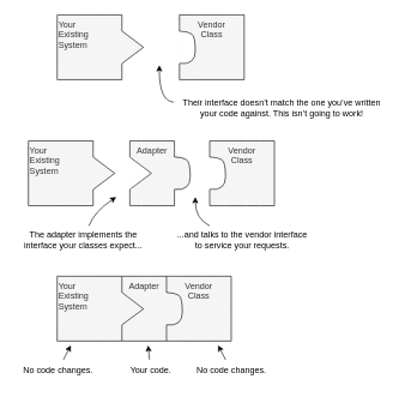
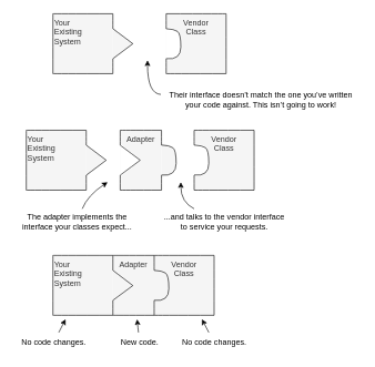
  <mxCell id="0" />
  <mxCell id="1" parent="0" />
  <mxCell id="2" value="Your&lt;br&gt;Existing&lt;br&gt;System" style="whiteSpace=wrap;html=1;aspect=fixed;fillColor=#f5f5f5;strokeColor=none;fontColor=#333333;verticalAlign=top;align=left;" vertex="1" parent="1"><mxGeometry x="79" y="20" width="90" height="90" as="geometry" /></mxCell>
  <mxCell id="3" value="Vendor&lt;br&gt;Class" style="whiteSpace=wrap;html=1;aspect=fixed;fillColor=#f5f5f5;fontColor=#333333;strokeColor=none;verticalAlign=top;" vertex="1" parent="1"><mxGeometry x="249" y="20" width="90" height="90" as="geometry" /></mxCell>
  <mxCell id="4" value="" style="shape=or;whiteSpace=wrap;html=1;strokeColor=none;" vertex="1" parent="1"><mxGeometry x="249" y="40" width="22" height="50" as="geometry" /></mxCell>
  <mxCell id="5" value="Your&lt;br&gt;Existing&lt;br&gt;System" style="whiteSpace=wrap;html=1;aspect=fixed;fillColor=#f5f5f5;strokeColor=none;fontColor=#333333;verticalAlign=top;align=left;" vertex="1" parent="1"><mxGeometry x="39" y="195" width="90" height="90" as="geometry" /></mxCell>
  <mxCell id="6" value="" style="triangle;whiteSpace=wrap;html=1;fillColor=#f5f5f5;strokeColor=none;fontColor=#333333;" vertex="1" parent="1"><mxGeometry x="129" y="215" width="30" height="50" as="geometry" /></mxCell>
  <mxCell id="7" value="Vendor&lt;br&gt;Class" style="whiteSpace=wrap;html=1;aspect=fixed;fillColor=#f5f5f5;fontColor=#333333;strokeColor=none;verticalAlign=top;" vertex="1" parent="1"><mxGeometry x="291" y="195" width="90" height="90" as="geometry" /></mxCell>
  <mxCell id="8" value="" style="shape=or;whiteSpace=wrap;html=1;strokeColor=none;" vertex="1" parent="1"><mxGeometry x="291" y="215" width="22" height="50" as="geometry" /></mxCell>
  <mxCell id="9" value="Adapter" style="rounded=0;whiteSpace=wrap;html=1;fillColor=#f5f5f5;fontColor=#333333;strokeColor=none;verticalAlign=top;" vertex="1" parent="1"><mxGeometry x="180" y="195" width="62" height="90" as="geometry" /></mxCell>
  <mxCell id="10" value="" style="triangle;whiteSpace=wrap;html=1;strokeColor=none;" vertex="1" parent="1"><mxGeometry x="180" y="215" width="30" height="50" as="geometry" /></mxCell>
  <mxCell id="11" value="" style="shape=or;whiteSpace=wrap;html=1;strokeColor=none;fillColor=#f5f5f5;fontColor=#333333;" vertex="1" parent="1"><mxGeometry x="242" y="215" width="22" height="50" as="geometry" /></mxCell>
  <mxCell id="12" value="&lt;div&gt;Their interface doesn’t match the one you’ve written&lt;/div&gt;&lt;div&gt;your code against. This isn’t going to work!&lt;/div&gt;" style="text;html=1;align=center;verticalAlign=middle;resizable=0;points=[];autosize=1;strokeColor=none;fillColor=none;" vertex="1" parent="1"><mxGeometry x="241" y="130" width="300" height="40" as="geometry" /></mxCell>
  <mxCell id="13" value="" style="endArrow=classic;html=1;curved=1;" edge="1" parent="1" source="12"><mxGeometry width="50" height="50" relative="1" as="geometry"><mxPoint x="121" y="170" as="sourcePoint" /><mxPoint x="221" y="90" as="targetPoint" /><Array as="points"><mxPoint x="221" y="140" /></Array></mxGeometry></mxCell>
  <mxCell id="14" value="Your&lt;br&gt;Existing&lt;br&gt;System" style="whiteSpace=wrap;html=1;aspect=fixed;fillColor=#f5f5f5;strokeColor=none;fontColor=#333333;verticalAlign=top;align=left;" vertex="1" parent="1"><mxGeometry x="79" y="383" width="90" height="90" as="geometry" /></mxCell>
  <mxCell id="15" value="Vendor&lt;br&gt;Class" style="whiteSpace=wrap;html=1;aspect=fixed;fillColor=#f5f5f5;fontColor=#333333;strokeColor=none;verticalAlign=top;" vertex="1" parent="1"><mxGeometry x="231" y="383" width="90" height="90" as="geometry" /></mxCell>
  <mxCell id="16" value="Adapter" style="rounded=0;whiteSpace=wrap;html=1;fillColor=#f5f5f5;fontColor=#333333;strokeColor=none;verticalAlign=top;" vertex="1" parent="1"><mxGeometry x="169" y="383" width="62" height="90" as="geometry" /></mxCell>
  <mxCell id="17" value="" style="shape=or;whiteSpace=wrap;html=1;strokeColor=none;fillColor=#f5f5f5;fontColor=#333333;" vertex="1" parent="1"><mxGeometry x="230" y="403" width="22" height="50" as="geometry" /></mxCell>
  <mxCell id="18" value="" style="endArrow=none;html=1;curved=1;entryX=1;entryY=0.5;entryDx=0;entryDy=0;exitX=1;exitY=0.75;exitDx=0;exitDy=0;" edge="1" parent="1" source="5" target="6"><mxGeometry x="1" y="281" width="50" height="50" relative="1" as="geometry"><mxPoint x="131" y="303" as="sourcePoint" /><mxPoint x="129" y="215" as="targetPoint" /><mxPoint x="261" y="-280" as="offset" /></mxGeometry></mxCell>
  <mxCell id="19" value="" style="endArrow=none;html=1;curved=1;exitX=1;exitY=0.25;exitDx=0;exitDy=0;entryX=1;entryY=0.5;entryDx=0;entryDy=0;" edge="1" parent="1" source="5" target="6"><mxGeometry width="50" height="50" relative="1" as="geometry"><mxPoint x="121" y="363" as="sourcePoint" /><mxPoint x="171" y="313" as="targetPoint" /></mxGeometry></mxCell>
  <mxCell id="20" value="" style="triangle;whiteSpace=wrap;html=1;fillColor=#f5f5f5;strokeColor=none;fontColor=#333333;" vertex="1" parent="1"><mxGeometry x="168.99" y="403.35" width="30" height="50" as="geometry" /></mxCell>
  <mxCell id="21" value="" style="endArrow=none;html=1;curved=1;entryX=1;entryY=0.5;entryDx=0;entryDy=0;exitX=1;exitY=0.75;exitDx=0;exitDy=0;" edge="1" parent="1" target="20" source="14"><mxGeometry x="1" y="281" width="50" height="50" relative="1" as="geometry"><mxPoint x="168.99" y="453.35" as="sourcePoint" /><mxPoint x="168.99" y="403.35" as="targetPoint" /><mxPoint x="261" y="-280" as="offset" /></mxGeometry></mxCell>
  <mxCell id="22" value="" style="endArrow=none;html=1;curved=1;exitX=1;exitY=0.25;exitDx=0;exitDy=0;entryX=1;entryY=0.5;entryDx=0;entryDy=0;" edge="1" parent="1" source="14" target="20"><mxGeometry width="50" height="50" relative="1" as="geometry"><mxPoint x="160.99" y="551.35" as="sourcePoint" /><mxPoint x="210.99" y="501.35" as="targetPoint" /></mxGeometry></mxCell>
  <mxCell id="23" value="" style="endArrow=none;html=1;curved=1;exitX=1;exitY=0;exitDx=0;exitDy=0;entryX=1;entryY=0.25;entryDx=0;entryDy=0;" edge="1" parent="1" source="14" target="14"><mxGeometry width="50" height="50" relative="1" as="geometry"><mxPoint x="71" y="533" as="sourcePoint" /><mxPoint x="121" y="483" as="targetPoint" /></mxGeometry></mxCell>
  <mxCell id="24" value="" style="endArrow=none;html=1;curved=1;exitX=1;exitY=0.75;exitDx=0;exitDy=0;entryX=1;entryY=1;entryDx=0;entryDy=0;" edge="1" parent="1" source="14" target="14"><mxGeometry width="50" height="50" relative="1" as="geometry"><mxPoint x="131" y="553" as="sourcePoint" /><mxPoint x="181" y="503" as="targetPoint" /></mxGeometry></mxCell>
  <mxCell id="25" value="" style="endArrow=none;html=1;curved=1;exitX=1;exitY=0.75;exitDx=0;exitDy=0;entryX=1;entryY=1;entryDx=0;entryDy=0;" edge="1" parent="1" source="16" target="16"><mxGeometry width="50" height="50" relative="1" as="geometry"><mxPoint x="221" y="573" as="sourcePoint" /><mxPoint x="271" y="523" as="targetPoint" /></mxGeometry></mxCell>
  <mxCell id="26" value="" style="endArrow=none;html=1;curved=1;entryX=0;entryY=0;entryDx=0;entryDy=0;exitX=1;exitY=0.25;exitDx=0;exitDy=0;" edge="1" parent="1" source="16" target="15"><mxGeometry width="50" height="50" relative="1" as="geometry"><mxPoint x="211" y="343" as="sourcePoint" /><mxPoint x="261" y="503" as="targetPoint" /></mxGeometry></mxCell>
  <mxCell id="27" value="" style="endArrow=none;html=1;curved=1;exitX=1;exitY=0.25;exitDx=0;exitDy=0;entryX=1;entryY=0;entryDx=0;entryDy=0;" edge="1" parent="1" source="5" target="5"><mxGeometry width="50" height="50" relative="1" as="geometry"><mxPoint x="81" y="393" as="sourcePoint" /><mxPoint x="131" y="343" as="targetPoint" /></mxGeometry></mxCell>
  <mxCell id="28" value="" style="endArrow=none;html=1;curved=1;exitX=1;exitY=0.75;exitDx=0;exitDy=0;entryX=1;entryY=1;entryDx=0;entryDy=0;" edge="1" parent="1" source="5" target="5"><mxGeometry width="50" height="50" relative="1" as="geometry"><mxPoint x="81" y="343" as="sourcePoint" /><mxPoint x="131" y="293" as="targetPoint" /></mxGeometry></mxCell>
  <mxCell id="29" value="" style="triangle;whiteSpace=wrap;html=1;fillColor=#f5f5f5;strokeColor=none;fontColor=#333333;" vertex="1" parent="1"><mxGeometry x="169" y="40" width="30" height="50" as="geometry" /></mxCell>
  <mxCell id="30" value="" style="endArrow=none;html=1;curved=1;entryX=1;entryY=0.5;entryDx=0;entryDy=0;exitX=1;exitY=0.75;exitDx=0;exitDy=0;" edge="1" parent="1" target="29"><mxGeometry x="1" y="281" width="50" height="50" relative="1" as="geometry"><mxPoint x="169" y="87.5" as="sourcePoint" /><mxPoint x="169" y="40" as="targetPoint" /><mxPoint x="261" y="-280" as="offset" /></mxGeometry></mxCell>
  <mxCell id="31" value="" style="endArrow=none;html=1;curved=1;exitX=1;exitY=0.25;exitDx=0;exitDy=0;entryX=1;entryY=0.5;entryDx=0;entryDy=0;" edge="1" parent="1" target="29"><mxGeometry width="50" height="50" relative="1" as="geometry"><mxPoint x="169" y="42.5" as="sourcePoint" /><mxPoint x="211" y="138" as="targetPoint" /></mxGeometry></mxCell>
  <mxCell id="32" value="" style="endArrow=none;html=1;curved=1;exitX=1;exitY=0.25;exitDx=0;exitDy=0;entryX=1;entryY=0;entryDx=0;entryDy=0;" edge="1" parent="1"><mxGeometry width="50" height="50" relative="1" as="geometry"><mxPoint x="169" y="42.5" as="sourcePoint" /><mxPoint x="169" y="20" as="targetPoint" /></mxGeometry></mxCell>
  <mxCell id="33" value="" style="endArrow=none;html=1;curved=1;exitX=1;exitY=0.75;exitDx=0;exitDy=0;entryX=1;entryY=1;entryDx=0;entryDy=0;" edge="1" parent="1"><mxGeometry width="50" height="50" relative="1" as="geometry"><mxPoint x="169" y="87.5" as="sourcePoint" /><mxPoint x="169" y="110" as="targetPoint" /></mxGeometry></mxCell>
  <mxCell id="34" value="" style="endArrow=none;html=1;curved=1;entryX=1;entryY=0.5;entryDx=0;entryDy=0;exitX=1;exitY=0.75;exitDx=0;exitDy=0;" edge="1" parent="1"><mxGeometry x="1" y="281" width="50" height="50" relative="1" as="geometry"><mxPoint x="180" y="262.5" as="sourcePoint" /><mxPoint x="210" y="240" as="targetPoint" /><mxPoint x="261" y="-280" as="offset" /></mxGeometry></mxCell>
  <mxCell id="35" value="" style="endArrow=none;html=1;curved=1;exitX=1;exitY=0.25;exitDx=0;exitDy=0;entryX=1;entryY=0.5;entryDx=0;entryDy=0;" edge="1" parent="1"><mxGeometry width="50" height="50" relative="1" as="geometry"><mxPoint x="180" y="217.5" as="sourcePoint" /><mxPoint x="210" y="240" as="targetPoint" /></mxGeometry></mxCell>
  <mxCell id="36" value="" style="endArrow=none;html=1;curved=1;exitX=1;exitY=0.25;exitDx=0;exitDy=0;entryX=1;entryY=0;entryDx=0;entryDy=0;" edge="1" parent="1"><mxGeometry width="50" height="50" relative="1" as="geometry"><mxPoint x="180" y="217.5" as="sourcePoint" /><mxPoint x="180" y="195" as="targetPoint" /></mxGeometry></mxCell>
  <mxCell id="37" value="" style="endArrow=none;html=1;curved=1;exitX=1;exitY=0.75;exitDx=0;exitDy=0;entryX=1;entryY=1;entryDx=0;entryDy=0;" edge="1" parent="1"><mxGeometry width="50" height="50" relative="1" as="geometry"><mxPoint x="180" y="262.5" as="sourcePoint" /><mxPoint x="180" y="285" as="targetPoint" /></mxGeometry></mxCell>
  <mxCell id="38" value="" style="endArrow=none;html=1;curved=1;exitX=1;exitY=0.75;exitDx=0;exitDy=0;entryX=1;entryY=1;entryDx=0;entryDy=0;" edge="1" parent="1"><mxGeometry width="50" height="50" relative="1" as="geometry"><mxPoint x="291" y="262.5" as="sourcePoint" /><mxPoint x="291" y="285" as="targetPoint" /></mxGeometry></mxCell>
  <mxCell id="39" value="" style="endArrow=none;html=1;curved=1;entryX=0;entryY=0;entryDx=0;entryDy=0;exitX=1;exitY=0.25;exitDx=0;exitDy=0;" edge="1" parent="1"><mxGeometry width="50" height="50" relative="1" as="geometry"><mxPoint x="291" y="217.5" as="sourcePoint" /><mxPoint x="291" y="195" as="targetPoint" /></mxGeometry></mxCell>
  <mxCell id="40" value="" style="endArrow=none;html=1;curved=1;exitX=1;exitY=0.75;exitDx=0;exitDy=0;entryX=1;entryY=1;entryDx=0;entryDy=0;" edge="1" parent="1"><mxGeometry width="50" height="50" relative="1" as="geometry"><mxPoint x="242" y="262.5" as="sourcePoint" /><mxPoint x="242" y="285" as="targetPoint" /></mxGeometry></mxCell>
  <mxCell id="41" value="" style="endArrow=none;html=1;curved=1;entryX=0;entryY=0;entryDx=0;entryDy=0;exitX=1;exitY=0.25;exitDx=0;exitDy=0;" edge="1" parent="1"><mxGeometry width="50" height="50" relative="1" as="geometry"><mxPoint x="242" y="217.5" as="sourcePoint" /><mxPoint x="242" y="195" as="targetPoint" /></mxGeometry></mxCell>
  <mxCell id="42" value="" style="endArrow=none;html=1;curved=1;entryX=1;entryY=0.75;entryDx=0;entryDy=0;exitX=0;exitY=0.25;exitDx=0;exitDy=0;" edge="1" parent="1"><mxGeometry width="50" height="50" relative="1" as="geometry"><mxPoint x="249" y="42.5" as="sourcePoint" /><mxPoint x="249" y="87.5" as="targetPoint" /><Array as="points"><mxPoint x="261" y="43" /><mxPoint x="271" y="50" /><mxPoint x="271" y="90" /></Array></mxGeometry></mxCell>
  <mxCell id="43" value="" style="endArrow=none;html=1;curved=1;exitX=1;exitY=0.75;exitDx=0;exitDy=0;entryX=1;entryY=1;entryDx=0;entryDy=0;" edge="1" parent="1"><mxGeometry width="50" height="50" relative="1" as="geometry"><mxPoint x="249" y="87.5" as="sourcePoint" /><mxPoint x="249" y="110" as="targetPoint" /></mxGeometry></mxCell>
  <mxCell id="44" value="" style="endArrow=none;html=1;curved=1;entryX=0;entryY=0;entryDx=0;entryDy=0;exitX=1;exitY=0.25;exitDx=0;exitDy=0;" edge="1" parent="1"><mxGeometry width="50" height="50" relative="1" as="geometry"><mxPoint x="249" y="42.5" as="sourcePoint" /><mxPoint x="249" y="20" as="targetPoint" /></mxGeometry></mxCell>
  <mxCell id="45" value="" style="endArrow=none;html=1;curved=1;entryX=1;entryY=0.75;entryDx=0;entryDy=0;exitX=0;exitY=0.25;exitDx=0;exitDy=0;" edge="1" parent="1"><mxGeometry width="50" height="50" relative="1" as="geometry"><mxPoint x="231" y="405.5" as="sourcePoint" /><mxPoint x="231" y="450.5" as="targetPoint" /><Array as="points"><mxPoint x="243" y="406" /><mxPoint x="253" y="413" /><mxPoint x="253" y="453" /></Array></mxGeometry></mxCell>
  <mxCell id="46" value="" style="endArrow=none;html=1;curved=1;entryX=1;entryY=0.75;entryDx=0;entryDy=0;exitX=0;exitY=0.25;exitDx=0;exitDy=0;" edge="1" parent="1"><mxGeometry width="50" height="50" relative="1" as="geometry"><mxPoint x="291" y="217.25" as="sourcePoint" /><mxPoint x="291" y="262.25" as="targetPoint" /><Array as="points"><mxPoint x="303" y="217.75" /><mxPoint x="313" y="224.75" /><mxPoint x="313" y="264.75" /></Array></mxGeometry></mxCell>
  <mxCell id="47" value="" style="endArrow=none;html=1;curved=1;entryX=1;entryY=0.75;entryDx=0;entryDy=0;exitX=0;exitY=0.25;exitDx=0;exitDy=0;" edge="1" parent="1"><mxGeometry width="50" height="50" relative="1" as="geometry"><mxPoint x="242" y="217.25" as="sourcePoint" /><mxPoint x="242" y="262.25" as="targetPoint" /><Array as="points"><mxPoint x="254" y="217.75" /><mxPoint x="264" y="224.75" /><mxPoint x="264" y="264.75" /></Array></mxGeometry></mxCell>
  <mxCell id="48" value="" style="endArrow=none;html=1;curved=1;exitX=0;exitY=0;exitDx=0;exitDy=0;entryX=1;entryY=0;entryDx=0;entryDy=0;" edge="1" parent="1" source="5" target="5"><mxGeometry width="50" height="50" relative="1" as="geometry"><mxPoint x="51" y="193" as="sourcePoint" /><mxPoint x="101" y="143" as="targetPoint" /></mxGeometry></mxCell>
  <mxCell id="49" value="" style="endArrow=none;html=1;curved=1;exitX=0;exitY=1;exitDx=0;exitDy=0;entryX=1;entryY=1;entryDx=0;entryDy=0;" edge="1" parent="1" source="5" target="5"><mxGeometry width="50" height="50" relative="1" as="geometry"><mxPoint x="49" y="205" as="sourcePoint" /><mxPoint x="139" y="205" as="targetPoint" /></mxGeometry></mxCell>
  <mxCell id="50" value="" style="endArrow=none;html=1;curved=1;exitX=0;exitY=1;exitDx=0;exitDy=0;entryX=1;entryY=1;entryDx=0;entryDy=0;" edge="1" parent="1" source="2" target="2"><mxGeometry width="50" height="50" relative="1" as="geometry"><mxPoint x="39" y="222" as="sourcePoint" /><mxPoint x="129" y="222" as="targetPoint" /></mxGeometry></mxCell>
  <mxCell id="51" value="" style="endArrow=none;html=1;curved=1;exitX=0;exitY=0;exitDx=0;exitDy=0;entryX=1;entryY=0;entryDx=0;entryDy=0;" edge="1" parent="1" source="2" target="2"><mxGeometry width="50" height="50" relative="1" as="geometry"><mxPoint x="39" y="222" as="sourcePoint" /><mxPoint x="129" y="222" as="targetPoint" /></mxGeometry></mxCell>
  <mxCell id="52" value="" style="endArrow=none;html=1;curved=1;exitX=0;exitY=0;exitDx=0;exitDy=0;entryX=0;entryY=0;entryDx=0;entryDy=0;" edge="1" parent="1" source="14" target="16"><mxGeometry width="50" height="50" relative="1" as="geometry"><mxPoint x="39" y="195" as="sourcePoint" /><mxPoint x="129" y="195" as="targetPoint" /></mxGeometry></mxCell>
  <mxCell id="53" value="" style="endArrow=none;html=1;curved=1;exitX=0;exitY=1;exitDx=0;exitDy=0;entryX=0;entryY=1;entryDx=0;entryDy=0;" edge="1" parent="1" source="14" target="16"><mxGeometry width="50" height="50" relative="1" as="geometry"><mxPoint x="39" y="195" as="sourcePoint" /><mxPoint x="129" y="195" as="targetPoint" /></mxGeometry></mxCell>
  <mxCell id="54" value="" style="endArrow=none;html=1;curved=1;exitX=1;exitY=0;exitDx=0;exitDy=0;entryX=0;entryY=0;entryDx=0;entryDy=0;" edge="1" parent="1" source="3" target="3"><mxGeometry width="50" height="50" relative="1" as="geometry"><mxPoint x="39" y="222" as="sourcePoint" /><mxPoint x="241" y="-10" as="targetPoint" /></mxGeometry></mxCell>
  <mxCell id="55" value="" style="endArrow=none;html=1;curved=1;entryX=1;entryY=1;entryDx=0;entryDy=0;exitX=0;exitY=1;exitDx=0;exitDy=0;" edge="1" parent="1" source="3" target="3"><mxGeometry width="50" height="50" relative="1" as="geometry"><mxPoint x="191" y="150" as="sourcePoint" /><mxPoint x="129" y="222" as="targetPoint" /></mxGeometry></mxCell>
  <mxCell id="56" value="" style="endArrow=none;html=1;curved=1;entryX=1;entryY=0;entryDx=0;entryDy=0;exitX=0;exitY=0;exitDx=0;exitDy=0;" edge="1" parent="1" source="7" target="7"><mxGeometry width="50" height="50" relative="1" as="geometry"><mxPoint x="281" y="163" as="sourcePoint" /><mxPoint x="129" y="195" as="targetPoint" /></mxGeometry></mxCell>
  <mxCell id="57" value="" style="endArrow=none;html=1;curved=1;entryX=1;entryY=1;entryDx=0;entryDy=0;exitX=0;exitY=1;exitDx=0;exitDy=0;" edge="1" parent="1" source="7" target="7"><mxGeometry width="50" height="50" relative="1" as="geometry"><mxPoint x="301" y="205" as="sourcePoint" /><mxPoint x="391" y="205" as="targetPoint" /></mxGeometry></mxCell>
  <mxCell id="58" value="" style="endArrow=none;html=1;curved=1;entryX=1;entryY=0;entryDx=0;entryDy=0;exitX=0;exitY=0;exitDx=0;exitDy=0;" edge="1" parent="1" source="15" target="15"><mxGeometry width="50" height="50" relative="1" as="geometry"><mxPoint x="291" y="195" as="sourcePoint" /><mxPoint x="381" y="195" as="targetPoint" /></mxGeometry></mxCell>
  <mxCell id="59" value="" style="endArrow=none;html=1;curved=1;entryX=1;entryY=1;entryDx=0;entryDy=0;exitX=1;exitY=1;exitDx=0;exitDy=0;" edge="1" parent="1" source="16" target="15"><mxGeometry width="50" height="50" relative="1" as="geometry"><mxPoint x="291" y="195" as="sourcePoint" /><mxPoint x="381" y="195" as="targetPoint" /></mxGeometry></mxCell>
  <mxCell id="60" value="" style="endArrow=none;html=1;curved=1;entryX=1;entryY=1;entryDx=0;entryDy=0;exitX=1;exitY=0;exitDx=0;exitDy=0;" edge="1" parent="1" source="3" target="3"><mxGeometry width="50" height="50" relative="1" as="geometry"><mxPoint x="291" y="222" as="sourcePoint" /><mxPoint x="381" y="222" as="targetPoint" /></mxGeometry></mxCell>
  <mxCell id="61" value="" style="endArrow=none;html=1;curved=1;exitX=1;exitY=1;exitDx=0;exitDy=0;entryX=1;entryY=0;entryDx=0;entryDy=0;" edge="1" parent="1" source="7" target="7"><mxGeometry width="50" height="50" relative="1" as="geometry"><mxPoint x="291" y="195" as="sourcePoint" /><mxPoint x="431" y="213" as="targetPoint" /></mxGeometry></mxCell>
  <mxCell id="62" value="" style="endArrow=none;html=1;curved=1;entryX=0;entryY=1;entryDx=0;entryDy=0;exitX=0;exitY=0;exitDx=0;exitDy=0;" edge="1" parent="1" source="5" target="5"><mxGeometry width="50" height="50" relative="1" as="geometry"><mxPoint x="291" y="195" as="sourcePoint" /><mxPoint x="381" y="195" as="targetPoint" /></mxGeometry></mxCell>
  <mxCell id="63" value="" style="endArrow=none;html=1;curved=1;entryX=0;entryY=1;entryDx=0;entryDy=0;exitX=0;exitY=0;exitDx=0;exitDy=0;" edge="1" parent="1" source="2" target="2"><mxGeometry width="50" height="50" relative="1" as="geometry"><mxPoint x="291" y="222" as="sourcePoint" /><mxPoint x="381" y="222" as="targetPoint" /></mxGeometry></mxCell>
  <mxCell id="64" value="" style="endArrow=none;html=1;curved=1;entryX=1;entryY=1;entryDx=0;entryDy=0;exitX=1;exitY=0;exitDx=0;exitDy=0;" edge="1" parent="1" source="15" target="15"><mxGeometry width="50" height="50" relative="1" as="geometry"><mxPoint x="291" y="195" as="sourcePoint" /><mxPoint x="381" y="195" as="targetPoint" /></mxGeometry></mxCell>
  <mxCell id="65" value="" style="endArrow=none;html=1;curved=1;entryX=0;entryY=1;entryDx=0;entryDy=0;exitX=0;exitY=0;exitDx=0;exitDy=0;" edge="1" parent="1" source="14" target="14"><mxGeometry width="50" height="50" relative="1" as="geometry"><mxPoint x="291" y="195" as="sourcePoint" /><mxPoint x="381" y="195" as="targetPoint" /></mxGeometry></mxCell>
  <mxCell id="66" value="" style="endArrow=none;html=1;curved=1;entryX=1;entryY=0;entryDx=0;entryDy=0;exitX=0;exitY=0;exitDx=0;exitDy=0;" edge="1" parent="1" source="16" target="16"><mxGeometry width="50" height="50" relative="1" as="geometry"><mxPoint x="291" y="195" as="sourcePoint" /><mxPoint x="381" y="195" as="targetPoint" /></mxGeometry></mxCell>
  <mxCell id="67" value="" style="endArrow=none;html=1;curved=1;entryX=1;entryY=1;entryDx=0;entryDy=0;exitX=0;exitY=1;exitDx=0;exitDy=0;" edge="1" parent="1" source="16" target="16"><mxGeometry width="50" height="50" relative="1" as="geometry"><mxPoint x="291" y="195" as="sourcePoint" /><mxPoint x="381" y="195" as="targetPoint" /></mxGeometry></mxCell>
  <mxCell id="68" value="" style="endArrow=none;html=1;curved=1;exitX=0;exitY=0;exitDx=0;exitDy=0;entryX=1;entryY=0;entryDx=0;entryDy=0;" edge="1" parent="1" source="9" target="9"><mxGeometry width="50" height="50" relative="1" as="geometry"><mxPoint x="211" y="393" as="sourcePoint" /><mxPoint x="261" y="343" as="targetPoint" /></mxGeometry></mxCell>
  <mxCell id="69" value="" style="endArrow=none;html=1;curved=1;exitX=0;exitY=1;exitDx=0;exitDy=0;entryX=1;entryY=1;entryDx=0;entryDy=0;" edge="1" parent="1" source="9" target="9"><mxGeometry width="50" height="50" relative="1" as="geometry"><mxPoint x="190" y="205" as="sourcePoint" /><mxPoint x="252" y="205" as="targetPoint" /></mxGeometry></mxCell>
  <mxCell id="70" value="&lt;div&gt;The adapter implements the&lt;/div&gt;&lt;div&gt;interface your classes expect...&lt;/div&gt;" style="text;html=1;align=center;verticalAlign=middle;resizable=0;points=[];autosize=1;strokeColor=none;fillColor=none;" vertex="1" parent="1"><mxGeometry x="20" y="313" width="190" height="40" as="geometry" /></mxCell>
  <mxCell id="71" value="&lt;div&gt;...and talks to the vendor interface&lt;/div&gt;&lt;div&gt;to service your requests.&lt;/div&gt;" style="text;html=1;align=center;verticalAlign=middle;resizable=0;points=[];autosize=1;strokeColor=none;fillColor=none;" vertex="1" parent="1"><mxGeometry x="236" y="313" width="200" height="40" as="geometry" /></mxCell>
  <mxCell id="72" value="No code changes." style="text;html=1;align=center;verticalAlign=middle;resizable=0;points=[];autosize=1;strokeColor=none;fillColor=none;" vertex="1" parent="1"><mxGeometry x="20" y="499" width="120" height="30" as="geometry" /></mxCell>
  <mxCell id="73" value="No code changes." style="text;html=1;align=center;verticalAlign=middle;resizable=0;points=[];autosize=1;strokeColor=none;fillColor=none;" vertex="1" parent="1"><mxGeometry x="261" y="499" width="120" height="30" as="geometry" /></mxCell>
- <mxCell id="74" value="Your code." style="text;html=1;align=center;verticalAlign=middle;resizable=0;points=[];autosize=1;strokeColor=none;fillColor=none;" vertex="1" parent="1"><mxGeometry x="168.99" y="499" width="80" height="30" as="geometry" /></mxCell>
+ <mxCell id="74" value="New code." style="text;html=1;align=center;verticalAlign=middle;resizable=0;points=[];autosize=1;strokeColor=none;fillColor=none;" vertex="1" parent="1"><mxGeometry x="168.99" y="499" width="80" height="30" as="geometry" /></mxCell>
  <mxCell id="75" value="" style="endArrow=classic;html=1;curved=1;" edge="1" parent="1" source="70"><mxGeometry width="50" height="50" relative="1" as="geometry"><mxPoint x="11" y="403" as="sourcePoint" /><mxPoint x="161" y="273" as="targetPoint" /><Array as="points"><mxPoint x="131" y="293" /></Array></mxGeometry></mxCell>
  <mxCell id="76" value="" style="endArrow=classic;html=1;curved=1;" edge="1" parent="1" source="71"><mxGeometry width="50" height="50" relative="1" as="geometry"><mxPoint x="133" y="323" as="sourcePoint" /><mxPoint x="271" y="273" as="targetPoint" /><Array as="points"><mxPoint x="291" y="313" /><mxPoint x="271" y="303" /></Array></mxGeometry></mxCell>
  <mxCell id="77" value="" style="endArrow=classic;html=1;curved=1;targetPerimeterSpacing=6;" edge="1" parent="1" source="72" target="14"><mxGeometry width="50" height="50" relative="1" as="geometry"><mxPoint x="21" y="603" as="sourcePoint" /><mxPoint x="71" y="553" as="targetPoint" /></mxGeometry></mxCell>
  <mxCell id="78" value="" style="endArrow=classic;html=1;curved=1;targetPerimeterSpacing=6;" edge="1" parent="1" source="74" target="16"><mxGeometry width="50" height="50" relative="1" as="geometry"><mxPoint x="97.674" y="509" as="sourcePoint" /><mxPoint x="107.907" y="489" as="targetPoint" /></mxGeometry></mxCell>
  <mxCell id="79" value="" style="endArrow=classic;html=1;curved=1;targetPerimeterSpacing=6;" edge="1" parent="1" source="73" target="15"><mxGeometry width="50" height="50" relative="1" as="geometry"><mxPoint x="217.422" y="509" as="sourcePoint" /><mxPoint x="215.331" y="489" as="targetPoint" /></mxGeometry></mxCell>
